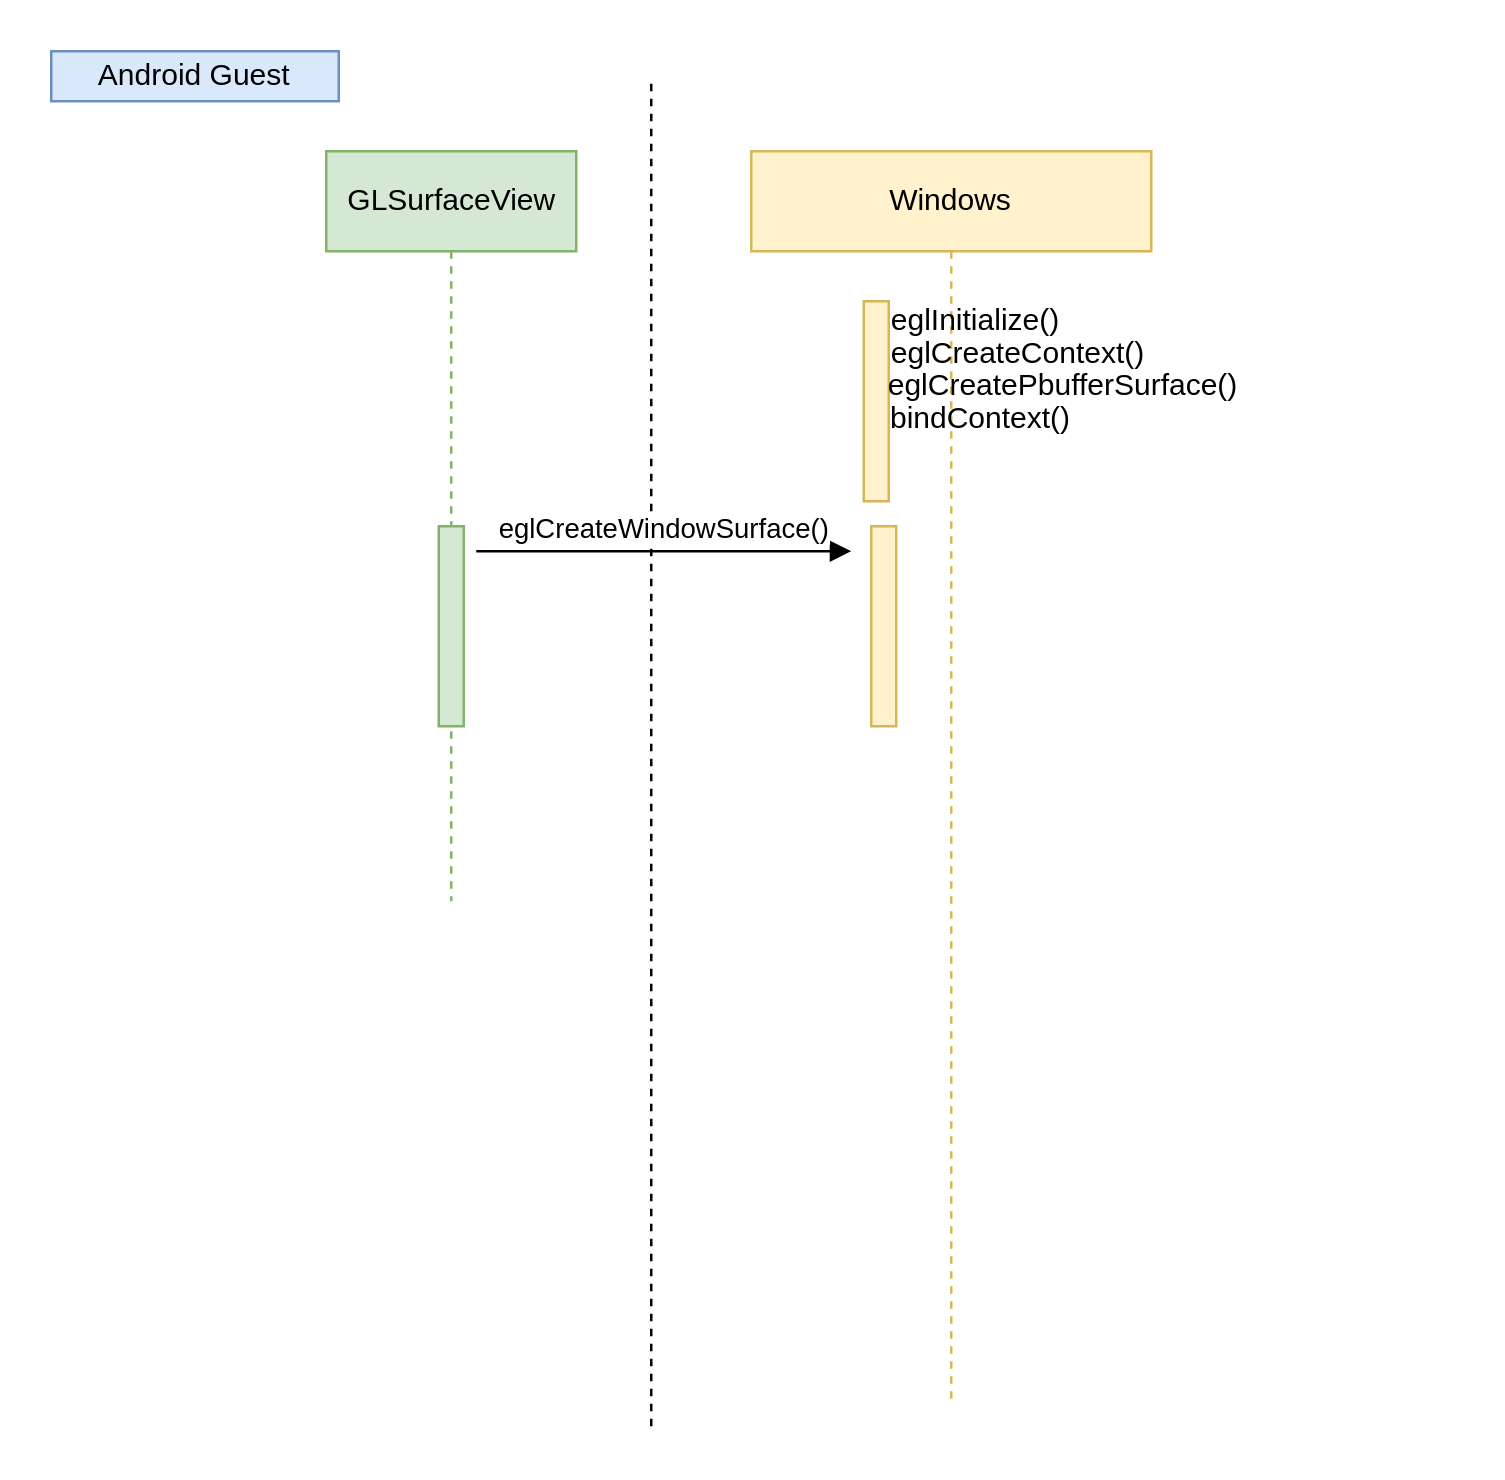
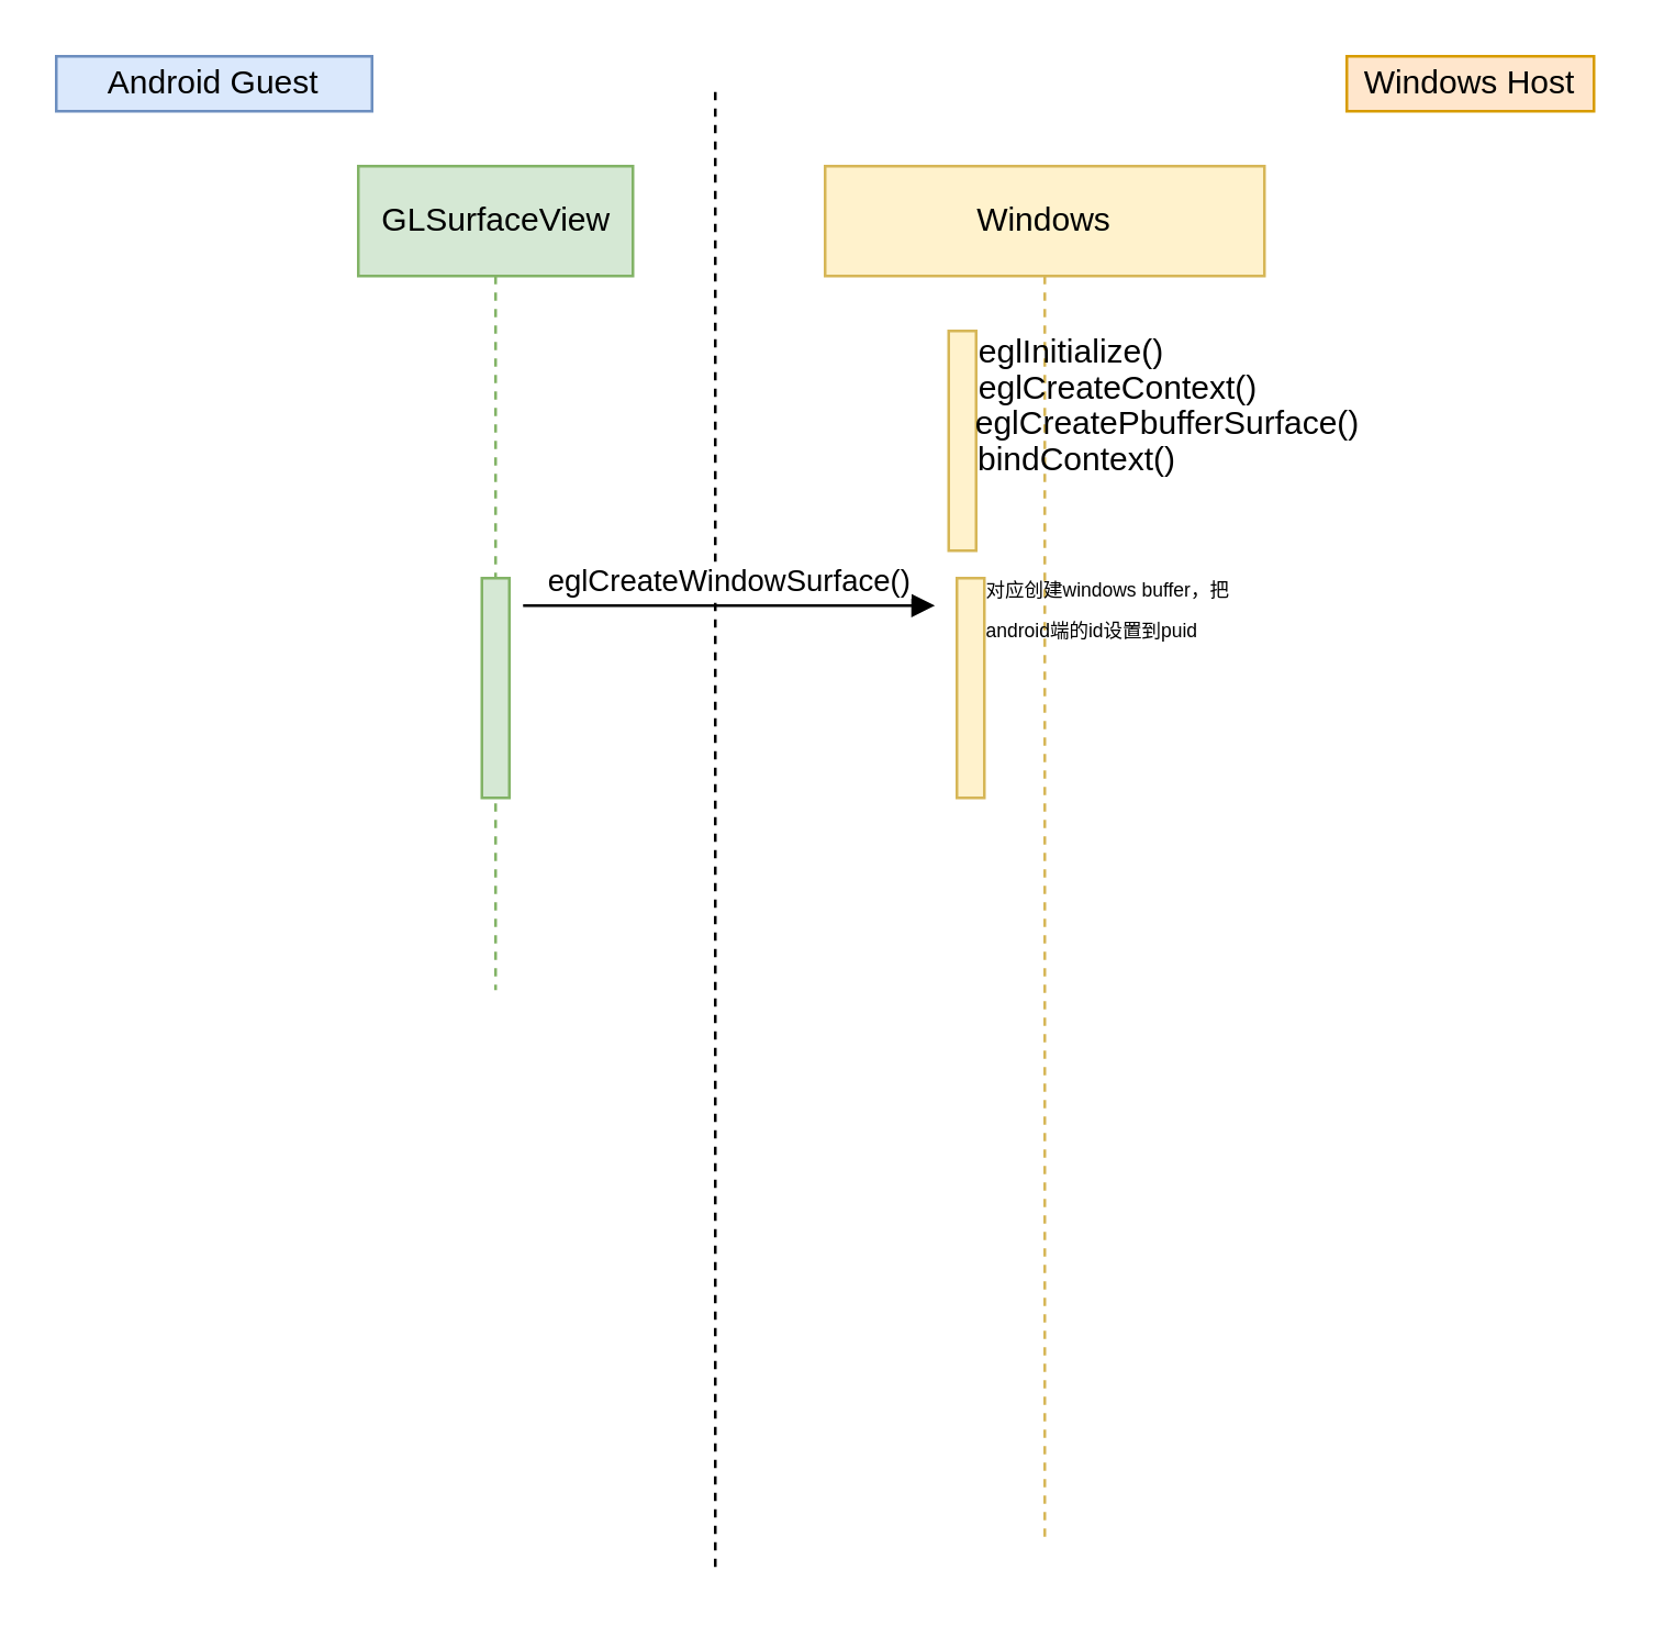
  <mxCell id="0" />
  <mxCell id="1" parent="0" />
  <mxCell id="2" value="Windows" style="shape=umlLifeline;perimeter=lifelinePerimeter;whiteSpace=wrap;html=1;container=1;collapsible=0;recursiveResize=0;outlineConnect=0;fillColor=#fff2cc;strokeColor=#d6b656;" vertex="1" parent="1"><mxGeometry x="300" y="60" width="160" height="500" as="geometry" /></mxCell>
  <mxCell id="3" value="" style="html=1;points=[];perimeter=orthogonalPerimeter;fillColor=#fff2cc;strokeColor=#d6b656;" vertex="1" parent="2"><mxGeometry x="45" y="60" width="10" height="80" as="geometry" /></mxCell>
  <mxCell id="4" value="eglInitialize()" style="text;html=1;strokeColor=none;fillColor=none;align=center;verticalAlign=middle;whiteSpace=wrap;rounded=0;" vertex="1" parent="2"><mxGeometry x="70" y="57.5" width="40" height="20" as="geometry" /></mxCell>
  <mxCell id="5" value="bindContext()" style="text;html=1;strokeColor=none;fillColor=none;align=center;verticalAlign=middle;whiteSpace=wrap;rounded=0;" vertex="1" parent="2"><mxGeometry x="72" y="97" width="40" height="20" as="geometry" /></mxCell>
  <mxCell id="6" value="" style="html=1;points=[];perimeter=orthogonalPerimeter;fillColor=#fff2cc;strokeColor=#d6b656;" vertex="1" parent="2"><mxGeometry x="48" y="150" width="10" height="80" as="geometry" /></mxCell>
+ <mxCell id="7" value="&lt;div style=&quot;text-align: left&quot;&gt;&lt;span style=&quot;font-size: 7px&quot;&gt;对应创建windows buffer，把android端的id设置到puid&lt;/span&gt;&lt;/div&gt;" style="text;html=1;strokeColor=none;fillColor=none;align=center;verticalAlign=middle;whiteSpace=wrap;rounded=0;" vertex="1" parent="2"><mxGeometry x="58" y="150" width="92" height="20" as="geometry" /></mxCell>
  <mxCell id="8" value="" style="endArrow=none;dashed=1;html=1;" edge="1" parent="1"><mxGeometry width="50" height="50" relative="1" as="geometry"><mxPoint x="260" y="570" as="sourcePoint" /><mxPoint x="260" y="30" as="targetPoint" /></mxGeometry></mxCell>
  <mxCell id="9" value="Android Guest" style="text;html=1;strokeColor=#6c8ebf;fillColor=#dae8fc;align=center;verticalAlign=middle;whiteSpace=wrap;rounded=0;" vertex="1" parent="1"><mxGeometry x="20" y="20" width="115" height="20" as="geometry" /></mxCell>
+ <mxCell id="10" value="Windows Host" style="text;html=1;strokeColor=#d79b00;fillColor=#ffe6cc;align=center;verticalAlign=middle;whiteSpace=wrap;rounded=0;" vertex="1" parent="1"><mxGeometry x="490" y="20" width="90" height="20" as="geometry" /></mxCell>
  <mxCell id="11" value="eglCreateContext()" style="text;html=1;strokeColor=none;fillColor=none;align=center;verticalAlign=middle;whiteSpace=wrap;rounded=0;" vertex="1" parent="1"><mxGeometry x="387" y="130.5" width="40" height="20" as="geometry" /></mxCell>
  <mxCell id="12" value="eglCreatePbufferSurface()" style="text;html=1;strokeColor=none;fillColor=none;align=center;verticalAlign=middle;whiteSpace=wrap;rounded=0;" vertex="1" parent="1"><mxGeometry x="405" y="143.5" width="40" height="20" as="geometry" /></mxCell>
  <mxCell id="13" value="GLSurfaceView" style="html=1;points=[];perimeter=orthogonalPerimeter;shape=umlLifeline;participant=label;fontFamily=Helvetica;fontSize=12;fontColor=#000000;align=center;strokeColor=#82b366;fillColor=#d5e8d4;recursiveResize=0;container=1;collapsible=0;" vertex="1" parent="1"><mxGeometry x="130" y="60" width="100" height="300" as="geometry" /></mxCell>
  <mxCell id="14" value="" style="html=1;points=[];perimeter=orthogonalPerimeter;fillColor=#d5e8d4;strokeColor=#82b366;" vertex="1" parent="13"><mxGeometry x="45" y="150" width="10" height="80" as="geometry" /></mxCell>
  <mxCell id="15" value="eglCreateWindowSurface()" style="html=1;verticalAlign=bottom;endArrow=block;" edge="1" parent="13"><mxGeometry width="80" relative="1" as="geometry"><mxPoint x="60" y="160" as="sourcePoint" /><mxPoint x="210" y="160" as="targetPoint" /></mxGeometry></mxCell>
